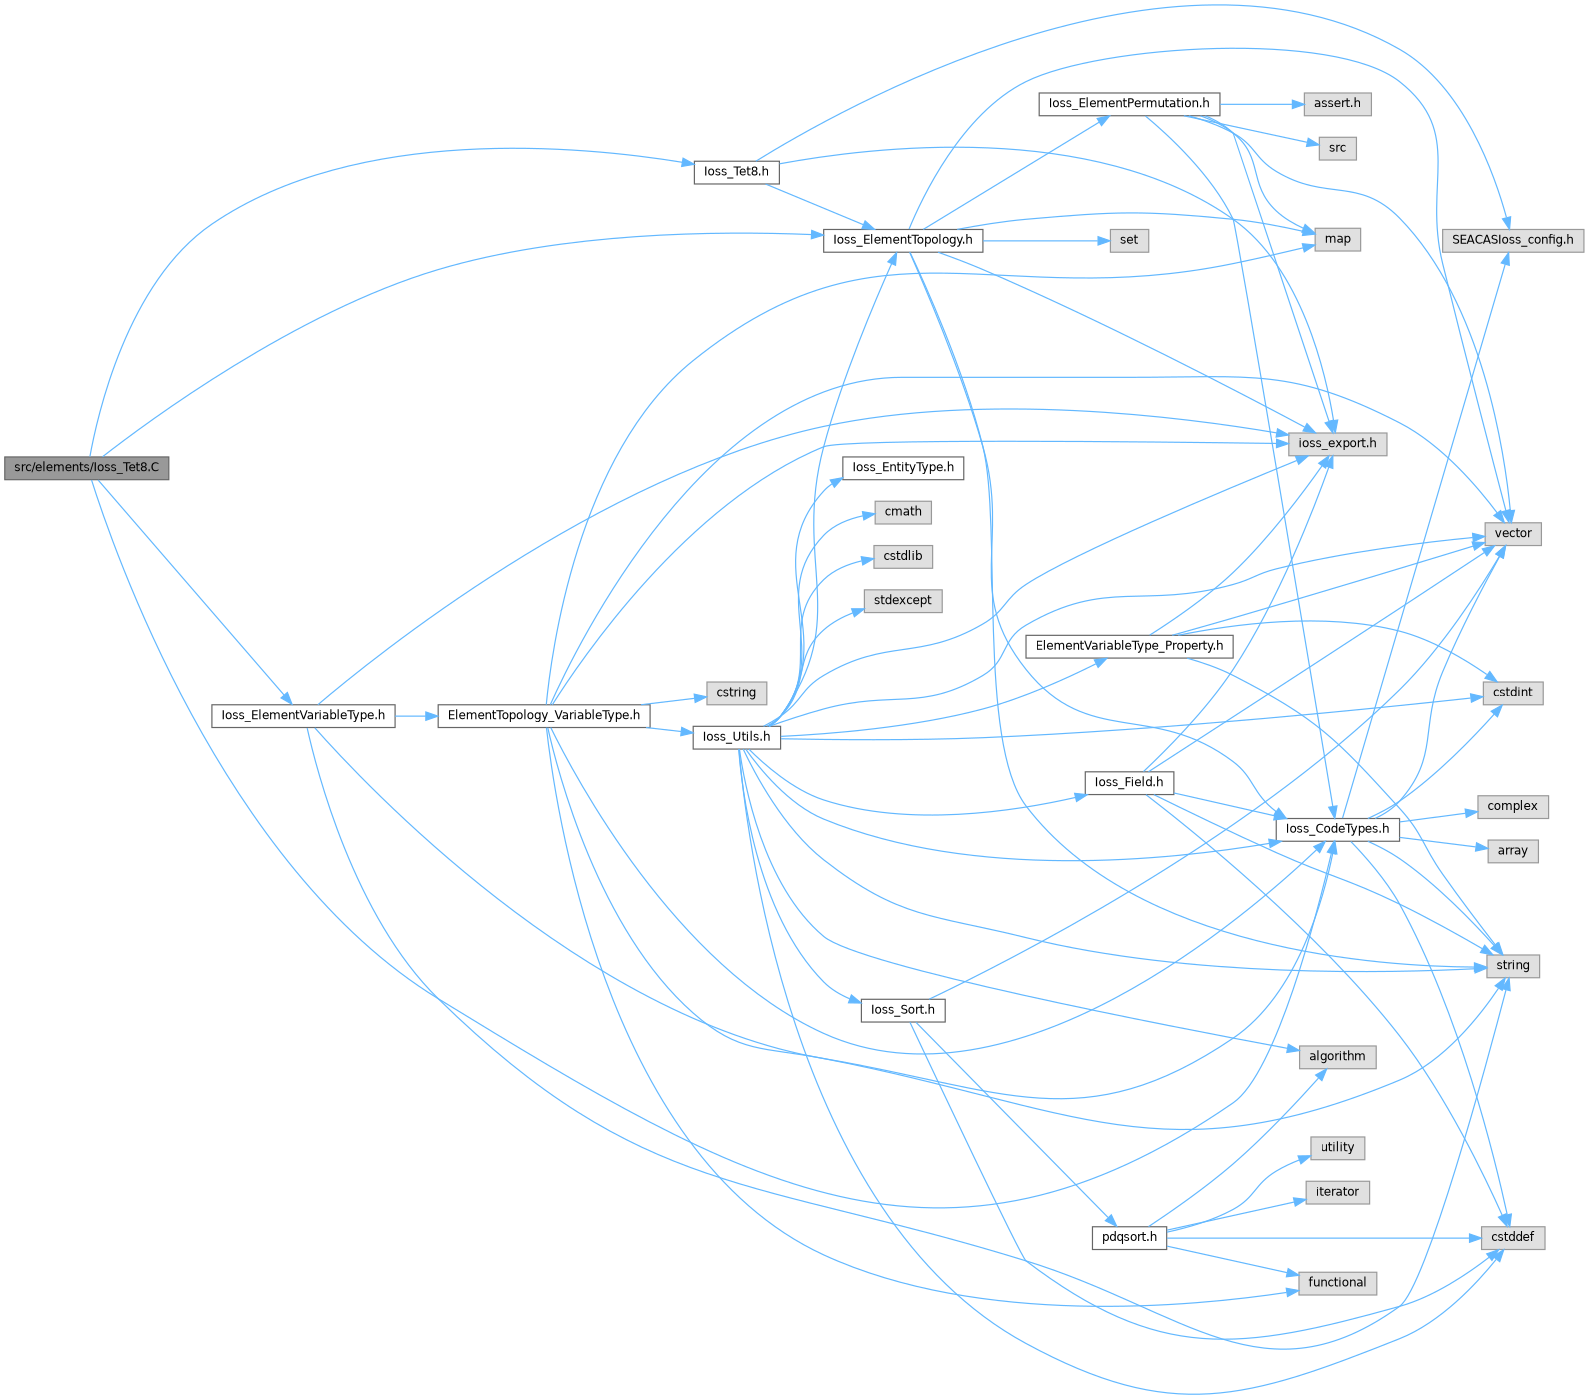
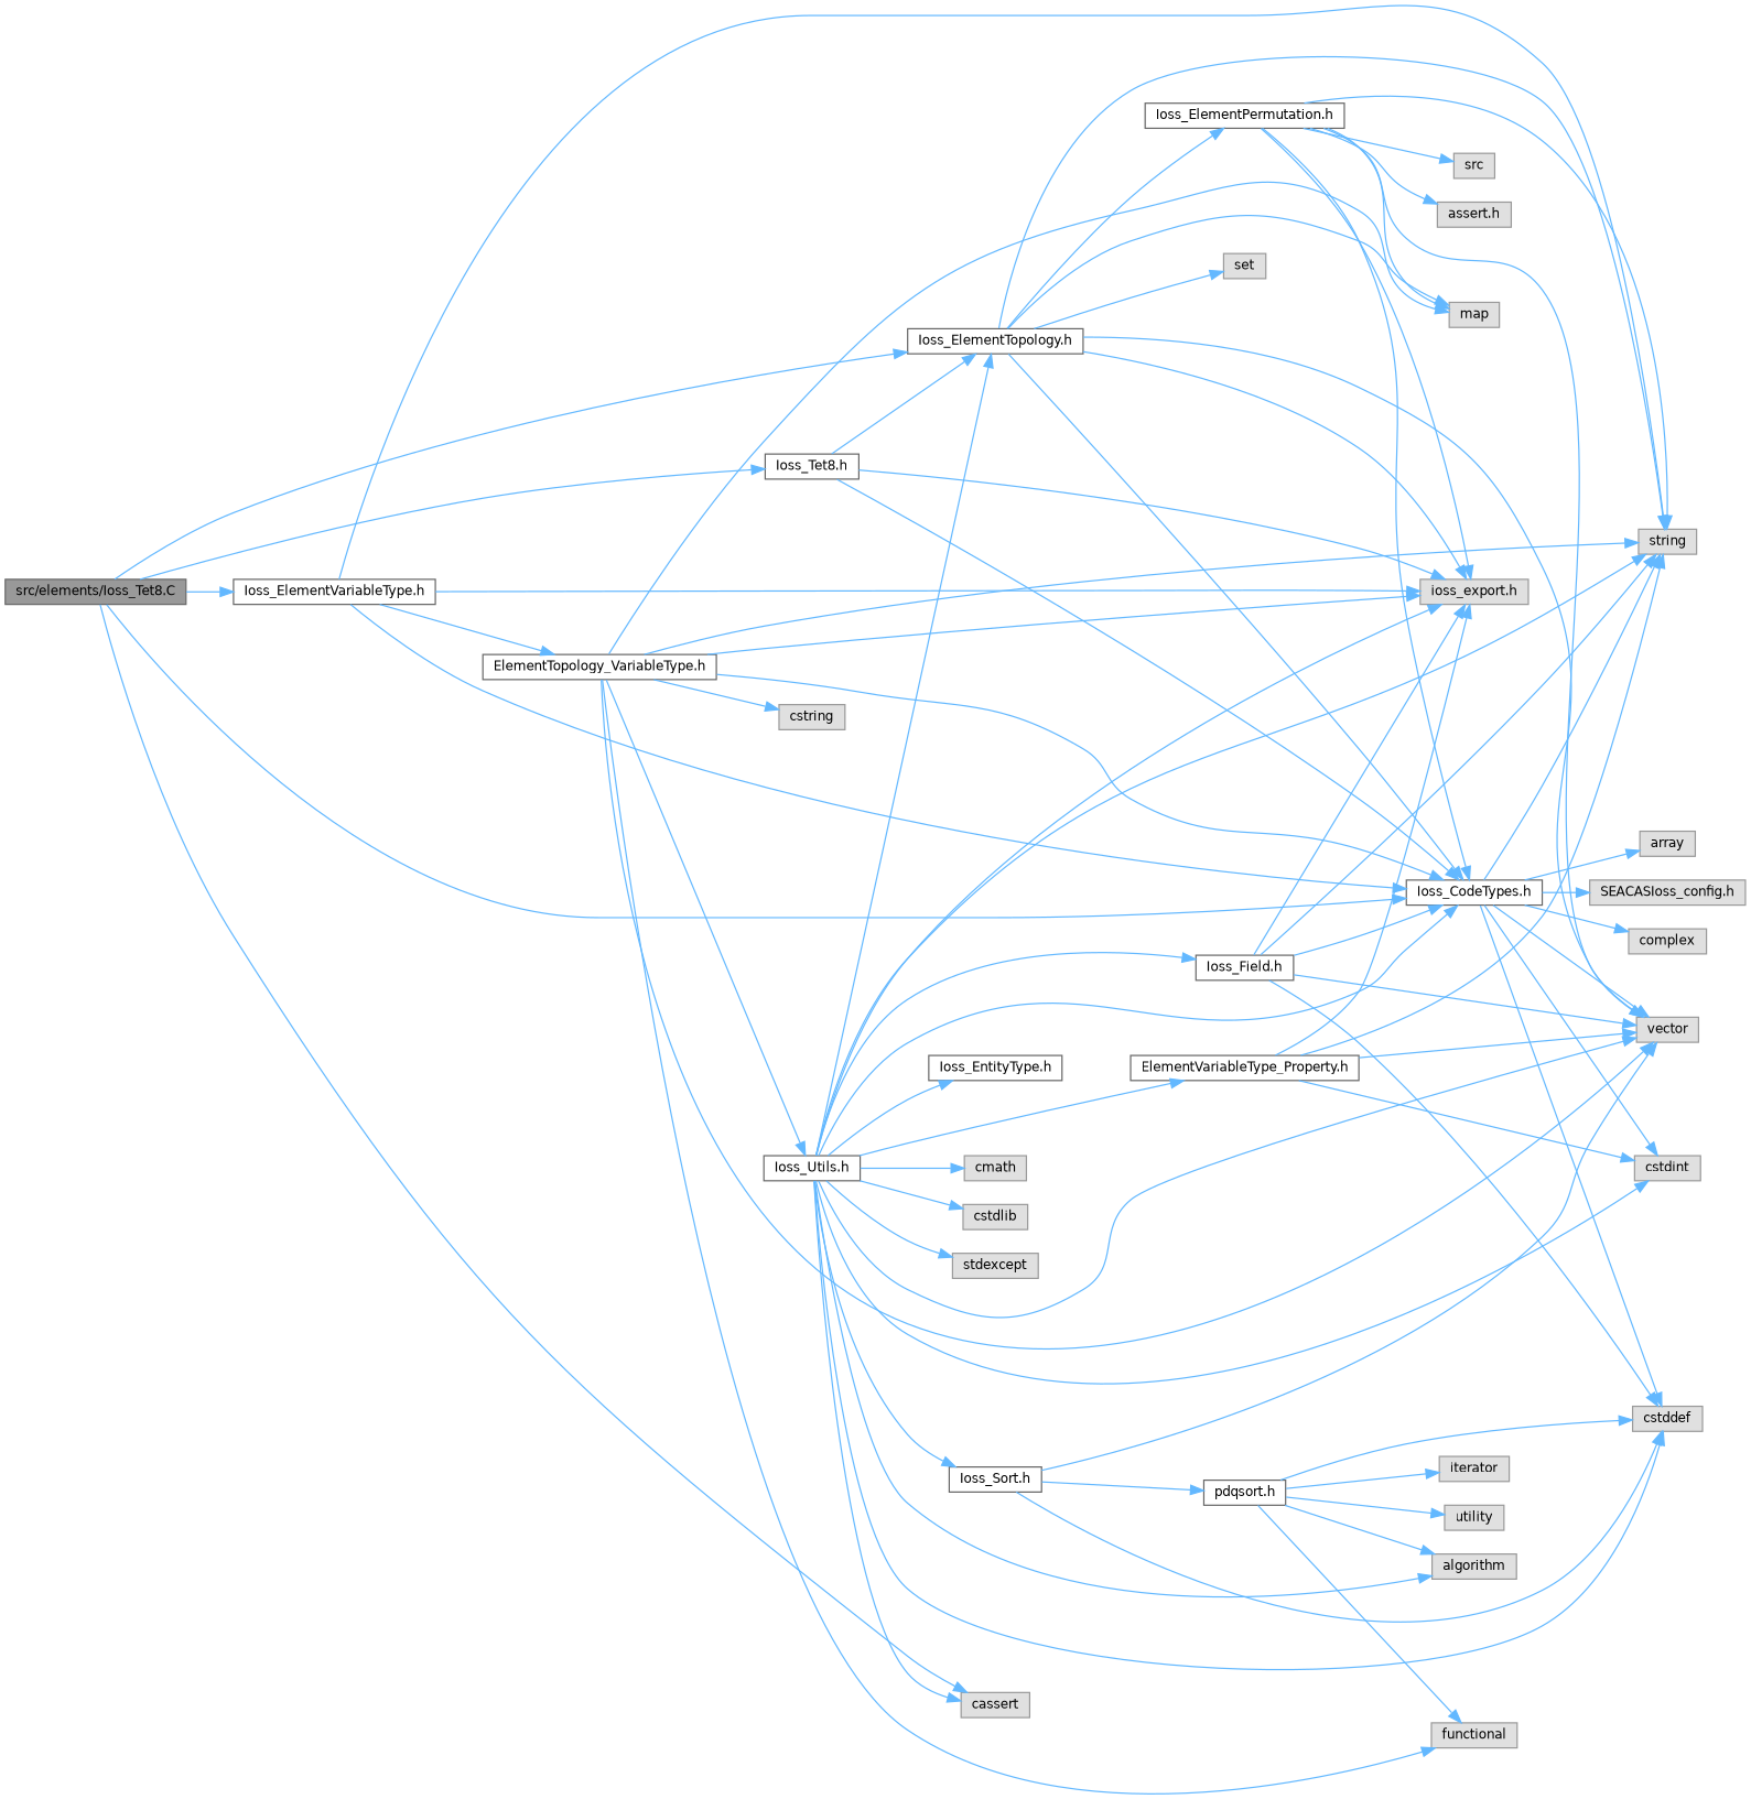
  digraph {
    rankdir=LR
    node [color=grey60 fillcolor="#E0E0E0" fontname=Helvetica fontsize=10 shape=box style=filled]
    edge [color=steelblue1 fontname=Helvetica fontsize=10 labelfontname=Helvetica labelfontsize=10 style=solid]
    n1 [color=gray40 fillcolor=grey60 fontcolor=black height=0.2 label="src/elements/Ioss_Tet8.C" width=0.4]
    n2 [color=grey40 fillcolor=white height=0.2 label="Ioss_CodeTypes.h" width=0.4]
    n3 [color=grey40 fillcolor=white height=0.2 label="Ioss_ElementTopology.h" width=0.4]
    n4 [color=grey40 fillcolor=white height=0.2 label="Ioss_ElementVariableType.h" width=0.4]
+   n5 [height=0.2 label=cassert width=0.4]
    n6 [color=grey40 fillcolor=white height=0.2 label="Ioss_Tet8.h" width=0.4]
    n7 [height=0.2 label=array width=0.4]
    n8 [height=0.2 label=cstddef width=0.4]
    n9 [height=0.2 label=cstdint width=0.4]
    n10 [height=0.2 label=string width=0.4]
    n11 [height=0.2 label=vector width=0.4]
    n12 [height=0.2 label="SEACASIoss_config.h" width=0.4]
    n13 [height=0.2 label=complex width=0.4]
    n14 [height=0.2 label="ioss_export.h" width=0.4]
    n15 [color=grey40 fillcolor=white height=0.2 label="Ioss_ElementPermutation.h" width=0.4]
    n16 [height=0.2 label=map width=0.4]
    n17 [height=0.2 label=set width=0.4]
    n18 [color=grey40 fillcolor=white height=0.2 label="ElementTopology_VariableType.h" width=0.4]
    n19 [height=0.2 label="assert.h" width=0.4]
    n20 [height=0.2 label=src width=0.4]
    n21 [color=grey40 fillcolor=white height=0.2 label="Ioss_Utils.h" width=0.4]
    n22 [height=0.2 label=functional width=0.4]
    n23 [height=0.2 label=cstring width=0.4]
    n24 [color=grey40 fillcolor=white height=0.2 label="Ioss_EntityType.h" width=0.4]
    n25 [color=grey40 fillcolor=white height=0.2 label="Ioss_Field.h" width=0.4]
    n26 [color=grey40 fillcolor=white height=0.2 label="ElementVariableType_Property.h" width=0.4]
    n27 [color=grey40 fillcolor=white height=0.2 label="Ioss_Sort.h" width=0.4]
    n28 [height=0.2 label=algorithm width=0.4]
    n29 [height=0.2 label=cmath width=0.4]
    n30 [height=0.2 label=cstdlib width=0.4]
    n31 [height=0.2 label=stdexcept width=0.4]
    n32 [color=grey40 fillcolor=white height=0.2 label="pdqsort.h" width=0.4]
    n33 [height=0.2 label=iterator width=0.4]
    n34 [height=0.2 label=utility width=0.4]
    n1 -> n2
    n1 -> n3
    n1 -> n4
+   n1 -> n5
    n1 -> n6
    n2 -> n7
    n2 -> n8
    n2 -> n9
    n2 -> n10
    n2 -> n11
    n2 -> n12
    n2 -> n13
    n3 -> n2
    n3 -> n10
    n3 -> n11
    n3 -> n14
    n3 -> n15
    n3 -> n16
    n3 -> n17
    n4 -> n2
    n4 -> n10
    n4 -> n14
    n4 -> n18
-   n6 -> n12
+   n6 -> n2
    n6 -> n3
    n6 -> n14
    n15 -> n2
+   n15 -> n10
    n15 -> n11
    n15 -> n14
    n15 -> n16
    n15 -> n19
    n15 -> n20
    n18 -> n2
    n18 -> n10
    n18 -> n11
    n18 -> n14
    n18 -> n16
    n18 -> n21
    n18 -> n22
    n18 -> n23
    n21 -> n2
    n21 -> n3
+   n21 -> n5
    n21 -> n8
    n21 -> n9
    n21 -> n10
    n21 -> n11
    n21 -> n14
    n21 -> n24
    n21 -> n25
    n21 -> n26
    n21 -> n27
    n21 -> n28
    n21 -> n29
    n21 -> n30
    n21 -> n31
    n25 -> n2
    n25 -> n8
    n25 -> n10
    n25 -> n11
    n25 -> n14
    n26 -> n9
    n26 -> n10
    n26 -> n11
    n26 -> n14
    n27 -> n8
    n27 -> n11
    n27 -> n32
    n32 -> n8
    n32 -> n22
    n32 -> n28
    n32 -> n33
    n32 -> n34
  }
